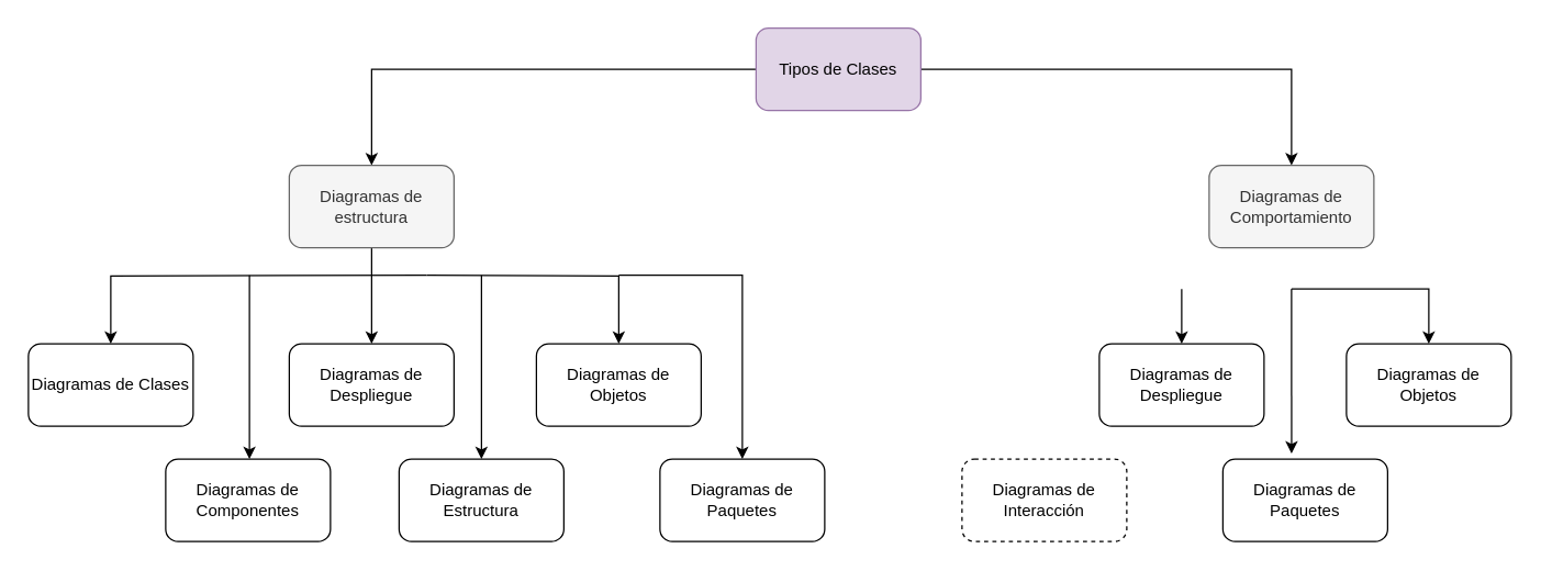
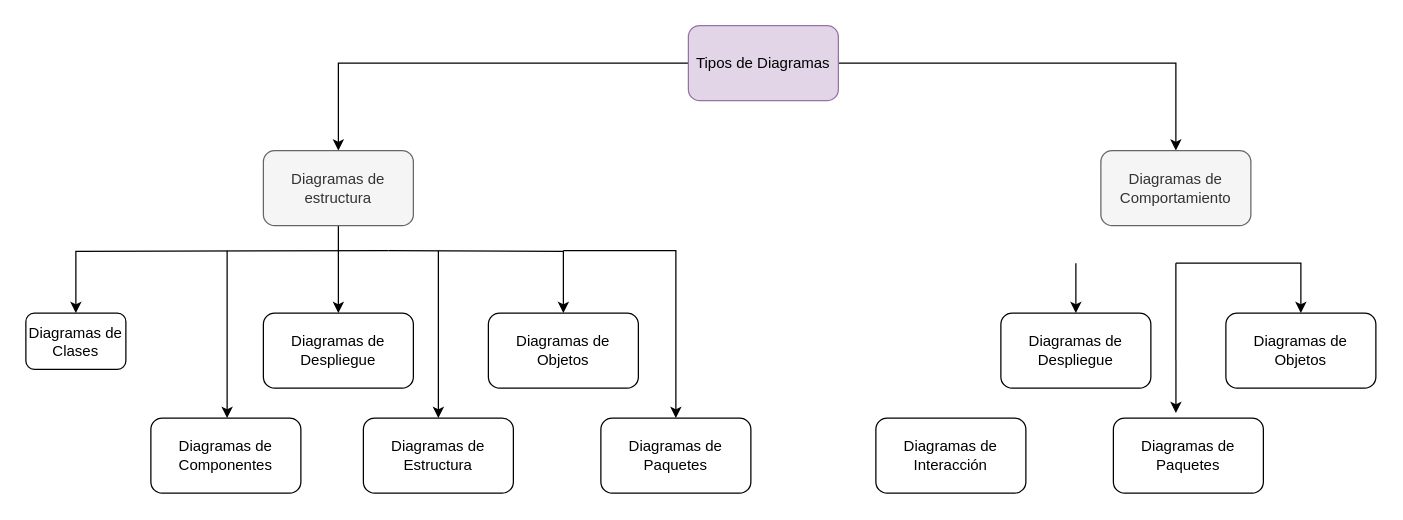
  <mxCell id="0" />
  <mxCell id="1" parent="0" />
  <mxCell id="2" style="edgeStyle=orthogonalEdgeStyle;rounded=0;orthogonalLoop=1;jettySize=auto;html=1;exitX=1;exitY=0.5;exitDx=0;exitDy=0;entryX=0.5;entryY=0;entryDx=0;entryDy=0;" edge="1" parent="1" source="4" target="10"><mxGeometry relative="1" as="geometry" /></mxCell>
  <mxCell id="3" style="edgeStyle=orthogonalEdgeStyle;rounded=0;orthogonalLoop=1;jettySize=auto;html=1;exitX=0;exitY=0.5;exitDx=0;exitDy=0;" edge="1" parent="1" source="4" target="8"><mxGeometry relative="1" as="geometry" /></mxCell>
- <mxCell id="4" value="Tipos de Clases" style="rounded=1;whiteSpace=wrap;html=1;fillColor=#e1d5e7;strokeColor=#9673a6;" vertex="1" parent="1"><mxGeometry x="550" y="20" width="120" height="60" as="geometry" /></mxCell>
+ <mxCell id="4" value="Tipos de Diagramas" style="rounded=1;whiteSpace=wrap;html=1;fillColor=#e1d5e7;strokeColor=#9673a6;" vertex="1" parent="1"><mxGeometry x="550" y="20" width="120" height="60" as="geometry" /></mxCell>
  <mxCell id="5" style="edgeStyle=orthogonalEdgeStyle;rounded=0;orthogonalLoop=1;jettySize=auto;html=1;entryX=0.5;entryY=0;entryDx=0;entryDy=0;" edge="1" parent="1" target="11"><mxGeometry relative="1" as="geometry"><mxPoint x="310" y="200" as="sourcePoint" /></mxGeometry></mxCell>
  <mxCell id="6" style="edgeStyle=orthogonalEdgeStyle;rounded=0;orthogonalLoop=1;jettySize=auto;html=1;exitX=0.5;exitY=1;exitDx=0;exitDy=0;" edge="1" parent="1" source="8" target="13"><mxGeometry relative="1" as="geometry"><Array as="points"><mxPoint x="270" y="180" /></Array></mxGeometry></mxCell>
  <mxCell id="7" style="edgeStyle=orthogonalEdgeStyle;rounded=0;orthogonalLoop=1;jettySize=auto;html=1;entryX=0.5;entryY=0;entryDx=0;entryDy=0;" edge="1" parent="1" target="14"><mxGeometry relative="1" as="geometry"><mxPoint x="310" y="200" as="sourcePoint" /></mxGeometry></mxCell>
  <mxCell id="8" value="Diagramas de estructura" style="rounded=1;whiteSpace=wrap;html=1;fillColor=#f5f5f5;fontColor=#333333;strokeColor=#666666;" vertex="1" parent="1"><mxGeometry x="210" y="120" width="120" height="60" as="geometry" /></mxCell>
  <mxCell id="9" style="edgeStyle=orthogonalEdgeStyle;rounded=0;orthogonalLoop=1;jettySize=auto;html=1;exitX=0.5;exitY=1;exitDx=0;exitDy=0;" edge="1" parent="1" source="10"><mxGeometry relative="1" as="geometry"><mxPoint x="940" y="180" as="targetPoint" /></mxGeometry></mxCell>
  <mxCell id="10" value="Diagramas de Comportamiento" style="rounded=1;whiteSpace=wrap;html=1;fillColor=#f5f5f5;fontColor=#333333;strokeColor=#666666;" vertex="1" parent="1"><mxGeometry x="880" y="120" width="120" height="60" as="geometry" /></mxCell>
- <mxCell id="11" value="Diagramas de Clases" style="rounded=1;whiteSpace=wrap;html=1;" vertex="1" parent="1"><mxGeometry x="20" y="250" width="120" height="60" as="geometry" /></mxCell>
+ <mxCell id="11" value="Diagramas de Clases" style="rounded=1;whiteSpace=wrap;html=1;" vertex="1" parent="1"><mxGeometry x="20" y="250" width="80" height="45" as="geometry" /></mxCell>
  <mxCell id="12" style="edgeStyle=orthogonalEdgeStyle;rounded=0;orthogonalLoop=1;jettySize=auto;html=1;entryX=0.5;entryY=0;entryDx=0;entryDy=0;" edge="1" parent="1"><mxGeometry relative="1" as="geometry"><mxPoint x="181" y="200" as="sourcePoint" /><mxPoint x="181" y="334" as="targetPoint" /></mxGeometry></mxCell>
  <mxCell id="13" value="Diagramas de Despliegue" style="rounded=1;whiteSpace=wrap;html=1;" vertex="1" parent="1"><mxGeometry x="210" y="250" width="120" height="60" as="geometry" /></mxCell>
  <mxCell id="14" value="Diagramas de Objetos" style="rounded=1;whiteSpace=wrap;html=1;" vertex="1" parent="1"><mxGeometry x="390" y="250" width="120" height="60" as="geometry" /></mxCell>
  <mxCell id="15" value="Diagramas de Componentes" style="rounded=1;whiteSpace=wrap;html=1;" vertex="1" parent="1"><mxGeometry x="120" y="334" width="120" height="60" as="geometry" /></mxCell>
  <mxCell id="16" value="Diagramas de Estructura" style="rounded=1;whiteSpace=wrap;html=1;" vertex="1" parent="1"><mxGeometry x="290" y="334" width="120" height="60" as="geometry" /></mxCell>
  <mxCell id="17" value="Diagramas de Paquetes" style="rounded=1;whiteSpace=wrap;html=1;" vertex="1" parent="1"><mxGeometry x="480" y="334" width="120" height="60" as="geometry" /></mxCell>
  <mxCell id="18" value="" style="endArrow=classic;html=1;rounded=0;" edge="1" parent="1" target="16"><mxGeometry width="50" height="50" relative="1" as="geometry"><mxPoint x="350" y="200" as="sourcePoint" /><mxPoint x="310" y="230" as="targetPoint" /></mxGeometry></mxCell>
  <mxCell id="19" value="" style="endArrow=classic;html=1;rounded=0;entryX=0.5;entryY=0;entryDx=0;entryDy=0;" edge="1" parent="1" target="17"><mxGeometry width="50" height="50" relative="1" as="geometry"><mxPoint x="450" y="200" as="sourcePoint" /><mxPoint x="330" y="170" as="targetPoint" /><Array as="points"><mxPoint x="540" y="200" /></Array></mxGeometry></mxCell>
  <mxCell id="20" value="Diagramas de Despliegue" style="rounded=1;whiteSpace=wrap;html=1;" vertex="1" parent="1"><mxGeometry x="800" y="250" width="120" height="60" as="geometry" /></mxCell>
  <mxCell id="21" value="Diagramas de Objetos" style="rounded=1;whiteSpace=wrap;html=1;" vertex="1" parent="1"><mxGeometry x="980" y="250" width="120" height="60" as="geometry" /></mxCell>
- <mxCell id="22" value="Diagramas de Interacción" style="rounded=1;whiteSpace=wrap;html=1;dashed=1;" vertex="1" parent="1"><mxGeometry x="700" y="334" width="120" height="60" as="geometry" /></mxCell>
+ <mxCell id="22" value="Diagramas de Interacción" style="rounded=1;whiteSpace=wrap;html=1;" vertex="1" parent="1"><mxGeometry x="700" y="334" width="120" height="60" as="geometry" /></mxCell>
  <mxCell id="23" value="Diagramas de Paquetes" style="rounded=1;whiteSpace=wrap;html=1;" vertex="1" parent="1"><mxGeometry x="890" y="334" width="120" height="60" as="geometry" /></mxCell>
  <mxCell id="24" value="" style="endArrow=classic;html=1;rounded=0;entryX=0.5;entryY=0;entryDx=0;entryDy=0;" edge="1" parent="1" target="20"><mxGeometry width="50" height="50" relative="1" as="geometry"><mxPoint x="860" y="210" as="sourcePoint" /><mxPoint x="980" y="180" as="targetPoint" /></mxGeometry></mxCell>
  <mxCell id="25" value="" style="endArrow=classic;html=1;rounded=0;entryX=0.417;entryY=-0.067;entryDx=0;entryDy=0;entryPerimeter=0;" edge="1" parent="1" target="23"><mxGeometry width="50" height="50" relative="1" as="geometry"><mxPoint x="940" y="210" as="sourcePoint" /><mxPoint x="870" y="260" as="targetPoint" /></mxGeometry></mxCell>
  <mxCell id="26" value="" style="endArrow=classic;html=1;rounded=0;entryX=0.5;entryY=0;entryDx=0;entryDy=0;" edge="1" parent="1" target="21"><mxGeometry width="50" height="50" relative="1" as="geometry"><mxPoint x="940" y="210" as="sourcePoint" /><mxPoint x="980" y="180" as="targetPoint" /><Array as="points"><mxPoint x="1040" y="210" /></Array></mxGeometry></mxCell>
